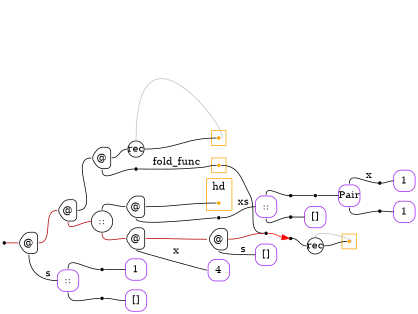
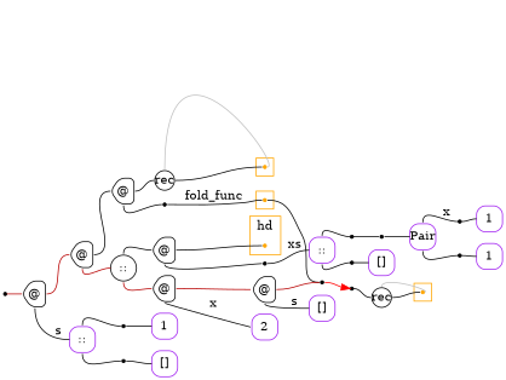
  digraph {
    labeldistance=0
    nodesep=.175
    rankdir=LR
    ranksep=.175
    node [fixedsize=true orientation=90 shape=point style=rounded]
    edge [arrowhead=none arrowtail=none headport=w tailport=e]
    ndcluster_nd174 [color=orange style=""]
    ndcluster_nd383 [color=orange style=""]
    ndcluster_nd700 [color=orange style=""]
    ndcluster_nd860 [color=orange style=""]
    nd1 [orientation="" style=""]
    n6 [color="#000000" height=.4 label="@" shape=house width=.4]
    n7 [color=purple height=.4 label=1 shape=square width=.4]
-   n8 [color=purple height=.4 label=4 shape=square width=.4]
+   n8 [color=purple height=.4 label=2 shape=square width=.4]
    n9 [color=purple height=.4 label=1 shape=square width=.4]
    n10 [color=purple height=.4 label="[]" shape=square width=.4]
    n11 [label=" "]
    n12 [color="#000000" height=.3 label=rec shape=circle width=.3 orientation=""]
    n13 [label=" "]
    n14 [color=purple height=.4 label=1 shape=square width=.4]
    n15 [color=purple height=.4 label="[]" shape=square width=.4]
    n16 [color=purple height=.4 label=Pair shape=square width=.4]
    n17 [label=" "]
    n18 [label=" "]
    n19 [color=purple height=.4 label="::" shape=square width=.4]
    n20 [label=" "]
    n21 [label=" "]
    n22 [color="#000000" height=.3 label=rec shape=circle width=.3 orientation=""]
    n23 [color="#000000" height=.4 label="@" shape=house width=.4]
    n24 [color=purple height=.4 label="::" shape=square width=.4]
    n25 [color="#000000" height=.4 label="@" shape=house width=.4]
    n26 [color="#000000" height=.4 label="::" shape=circle width=.4 orientation=""]
    n27 [label=" "]
    n28 [label=" "]
    n29 [label=" "]
    n30 [color="#000000" height=.4 label="@" shape=house width=.4]
    n31 [color="#000000" height=.4 label="@" shape=house width=.4]
    n32 [label=" "]
    n33 [color="#000000" height=.4 label="@" shape=house width=.4]
    n34 [color=purple height=.4 label="[]" shape=square width=.4]
    n35 [label=" "]
    subgraph cluster_1 {
      color=orange
      style=fill
      ndcluster_nd174
    }
    subgraph cluster_2 {
      color=orange
      style=fill
      ndcluster_nd383
    }
    subgraph cluster_3 {
      color=orange
      style=fill
      ndcluster_nd700
    }
    subgraph cluster_4 {
      color=orange
      label=hd
      style=fill
      ndcluster_nd860
    }
    ndcluster_nd174 -> n11
    nd1 -> n6 [color="#b70000"]
    n6 -> n23 [color="#b70000"]
    n6 -> n24 [label=s tailport=s]
    n11 -> n13 [arrowhead=normal color=red]
    n12 -> ndcluster_nd383 [color=grey dir=back headport=e tailport=n]
    n12 -> ndcluster_nd383
    n13 -> n12 [color=black]
    n16 -> n17 [label=x tailport=n]
    n16 -> n18 [tailport=s]
    n17 -> n7
    n18 -> n14
    n19 -> n20 [tailport=n]
    n19 -> n21 [tailport=s]
    n20 -> n35
    n21 -> n15
    n22 -> ndcluster_nd700 [color=grey dir=back headport=e tailport=n]
    n22 -> ndcluster_nd700
    n23 -> n25
    n23 -> n26 [color="#b70000" tailport=s]
    n24 -> n28 [tailport=n]
    n24 -> n29 [tailport=s]
    n25 -> n22 [color=black]
    n25 -> n27 [tailport=s]
    n26 -> n30 [tailport=n]
    n26 -> n31 [color="#b70000" tailport=s]
    n27 -> ndcluster_nd174 [label=fold_func]
    n28 -> n9
    n29 -> n10
    n30 -> ndcluster_nd860
    n30 -> n32 [tailport=s]
    n31 -> n8 [label=x tailport=s]
    n31 -> n33 [color="#b70000"]
    n32 -> n19 [label=xs]
    n33 -> n11 [color="#b70000"]
    n33 -> n34 [label=s tailport=s]
    n35 -> n16
  }
